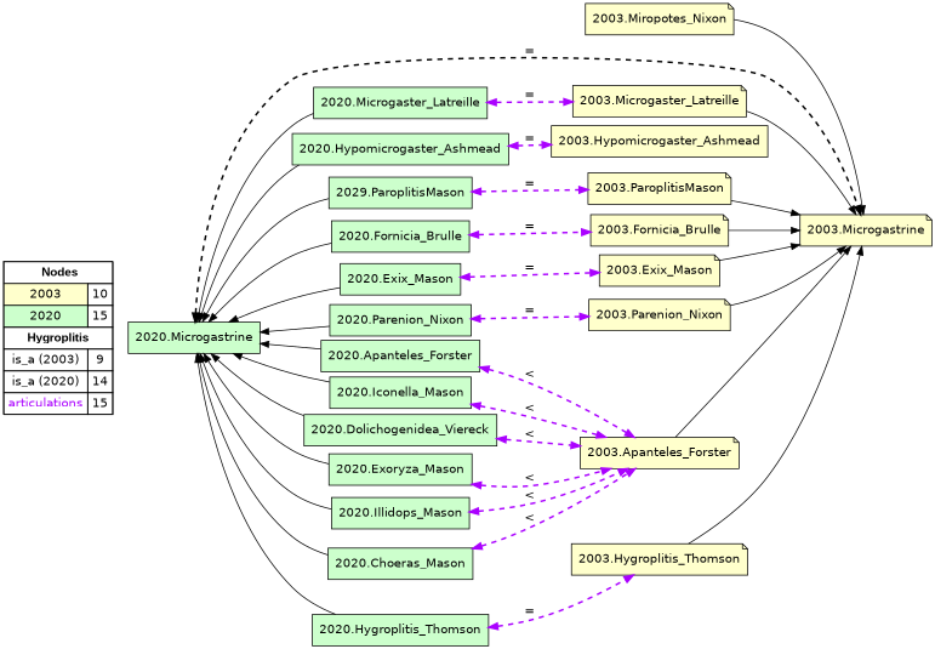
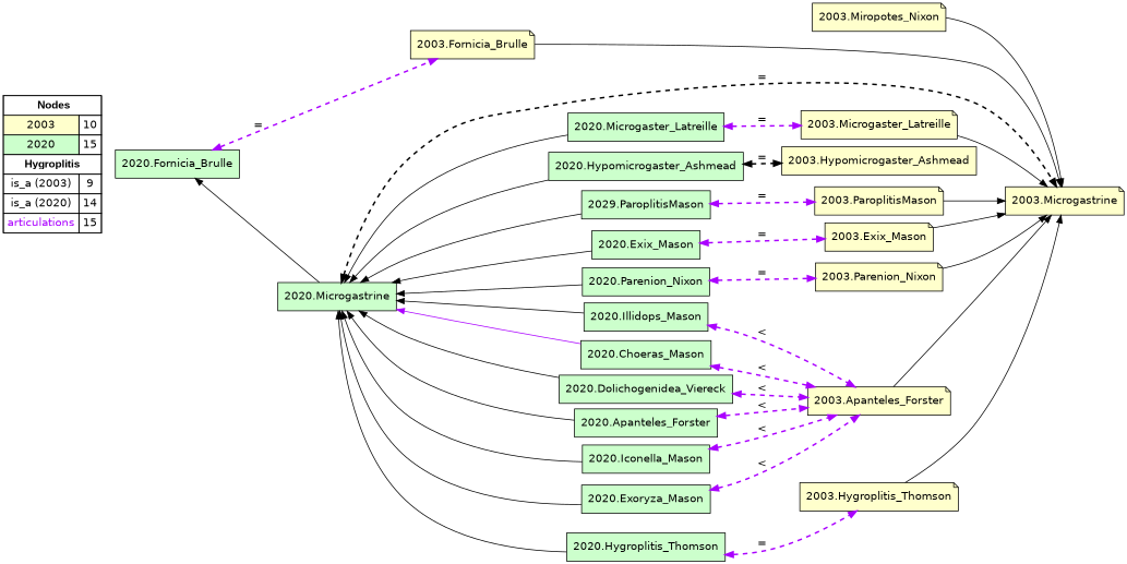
  digraph {
    rankdir=LR
    node [fillcolor="#CCFFCC" fontname=helvetica shape=box style=filled]
    edge [color="#000000" constraint=true dir=both penwidth=1 style=solid]
    n1 [fillcolor=white label=<   <TABLE BORDER="0" CELLBORDER="1" CELLSPACING="0" CELLPADDING="4">  <TR> <TD COLSPAN="2"><font face="Arial Black"> Nodes</font></TD> </TR>  <TR>   <TD bgcolor="#FFFFCC" fontname="helvetica">2003</TD>   <TD>10</TD>   </TR>  <TR>   <TD bgcolor="#CCFFCC" fontname="helvetica">2020</TD>   <TD>15</TD>   </TR>  <TR> <TD COLSPAN="2"><font face = "Arial Black"> Hygroplitis </font></TD> </TR>  <TR>   <TD><font color ="#000000">is_a (2003)</font></TD><TD>9</TD> </TR> <TR>   <TD><font color ="#000000">is_a (2020)</font></TD><TD>14</TD> </TR> <TR>   <TD><font color ="#AA00FF">articulations</font></TD><TD>15</TD> </TR> </TABLE>   > margin=0]
    "2003.Miropotes_Nixon" [fillcolor="#FFFFCC" shape=note]
    "2003.Microgastrine" [fillcolor="#FFFFCC" shape=note]
    "2003.Exix_Mason" [fillcolor="#FFFFCC" shape=note]
    "2003.ParoplitisMason" [fillcolor="#FFFFCC" shape=note]
    "2003.Fornicia_Brulle" [fillcolor="#FFFFCC" shape=note]
    "2003.Parenion_Nixon" [fillcolor="#FFFFCC" shape=note]
    "2003.Hygroplitis_Thomson" [fillcolor="#FFFFCC" shape=note]
    "2003.Microgaster_Latreille" [fillcolor="#FFFFCC" shape=note]
    "2003.Apanteles_Forster" [fillcolor="#FFFFCC" shape=note]
    "2003.Hypomicrogaster_Ashmead" [fillcolor="#FFFFCC"]
    "2020.Microgaster_Latreille"
    "2020.Hypomicrogaster_Ashmead"
    "2020.Illidops_Mason"
    n15 [label="2029.ParoplitisMason"]
    "2020.Fornicia_Brulle"
    "2020.Exix_Mason"
    "2020.Parenion_Nixon"
    "2020.Exoryza_Mason"
    "2020.Choeras_Mason"
    "2020.Microgastrine"
    "2020.Apanteles_Forster"
    "2020.Hygroplitis_Thomson"
    "2020.Iconella_Mason"
    "2020.Dolichogenidea_Viereck"
    subgraph sub_1 {
      rank=source
      n1
    }
    "2003.Miropotes_Nixon" -> "2003.Microgastrine" [dir=forward]
    "2003.Exix_Mason" -> "2003.Microgastrine" [dir=forward]
    "2003.ParoplitisMason" -> "2003.Microgastrine" [dir=forward]
    "2003.Fornicia_Brulle" -> "2003.Microgastrine" [dir=forward]
    "2003.Parenion_Nixon" -> "2003.Microgastrine" [dir=forward]
    "2003.Hygroplitis_Thomson" -> "2003.Microgastrine" [dir=forward]
    "2003.Microgaster_Latreille" -> "2003.Microgastrine" [dir=forward]
    "2003.Apanteles_Forster" -> "2003.Microgastrine" [dir=forward]
    "2020.Microgaster_Latreille" -> "2003.Microgaster_Latreille" [color="#AA00FF" label="=" penwidth=2 style=dashed]
-   "2020.Hypomicrogaster_Ashmead" -> "2003.Hypomicrogaster_Ashmead" [color="#AA00FF" label="=" penwidth=2 style=dashed]
+   "2020.Hypomicrogaster_Ashmead" -> "2003.Hypomicrogaster_Ashmead" [label="=" penwidth=2 style=dashed]
    "2020.Illidops_Mason" -> "2003.Apanteles_Forster" [color="#AA00FF" label="<" penwidth=2 style=dashed]
    n15 -> "2003.ParoplitisMason" [color="#AA00FF" label="=" penwidth=2 style=dashed]
    "2020.Fornicia_Brulle" -> "2003.Fornicia_Brulle" [color="#AA00FF" label="=" penwidth=2 style=dashed]
    "2020.Exix_Mason" -> "2003.Exix_Mason" [color="#AA00FF" label="=" penwidth=2 style=dashed]
    "2020.Parenion_Nixon" -> "2003.Parenion_Nixon" [color="#AA00FF" label="=" penwidth=2 style=dashed]
    "2020.Exoryza_Mason" -> "2003.Apanteles_Forster" [color="#AA00FF" label="<" penwidth=2 style=dashed]
    "2020.Choeras_Mason" -> "2003.Apanteles_Forster" [color="#AA00FF" label="<" penwidth=2 style=dashed]
    "2020.Microgastrine" -> "2003.Microgastrine" [label="=" penwidth=2 style=dashed]
    "2020.Microgastrine" -> "2020.Microgaster_Latreille" [dir=back]
    "2020.Microgastrine" -> "2020.Hypomicrogaster_Ashmead" [dir=back]
    "2020.Microgastrine" -> "2020.Illidops_Mason" [dir=back]
    "2020.Microgastrine" -> n15 [dir=back]
-   "2020.Microgastrine" -> "2020.Fornicia_Brulle" [dir=back]
+   "2020.Fornicia_Brulle" -> "2020.Microgastrine" [dir=back]
    "2020.Microgastrine" -> "2020.Exix_Mason" [dir=back]
    "2020.Microgastrine" -> "2020.Parenion_Nixon" [dir=back]
    "2020.Microgastrine" -> "2020.Exoryza_Mason" [dir=back]
-   "2020.Microgastrine" -> "2020.Choeras_Mason" [dir=back]
+   "2020.Microgastrine" -> "2020.Choeras_Mason" [color="#AA00FF" dir=back]
    "2020.Microgastrine" -> "2020.Apanteles_Forster" [dir=back]
    "2020.Microgastrine" -> "2020.Hygroplitis_Thomson" [dir=back]
    "2020.Microgastrine" -> "2020.Iconella_Mason" [dir=back]
    "2020.Microgastrine" -> "2020.Dolichogenidea_Viereck" [dir=back]
    "2020.Apanteles_Forster" -> "2003.Apanteles_Forster" [color="#AA00FF" label="<" penwidth=2 style=dashed]
    "2020.Hygroplitis_Thomson" -> "2003.Hygroplitis_Thomson" [color="#AA00FF" label="=" penwidth=2 style=dashed]
    "2020.Iconella_Mason" -> "2003.Apanteles_Forster" [color="#AA00FF" label="<" penwidth=2 style=dashed]
    "2020.Dolichogenidea_Viereck" -> "2003.Apanteles_Forster" [color="#AA00FF" label="<" penwidth=2 style=dashed]
  }
